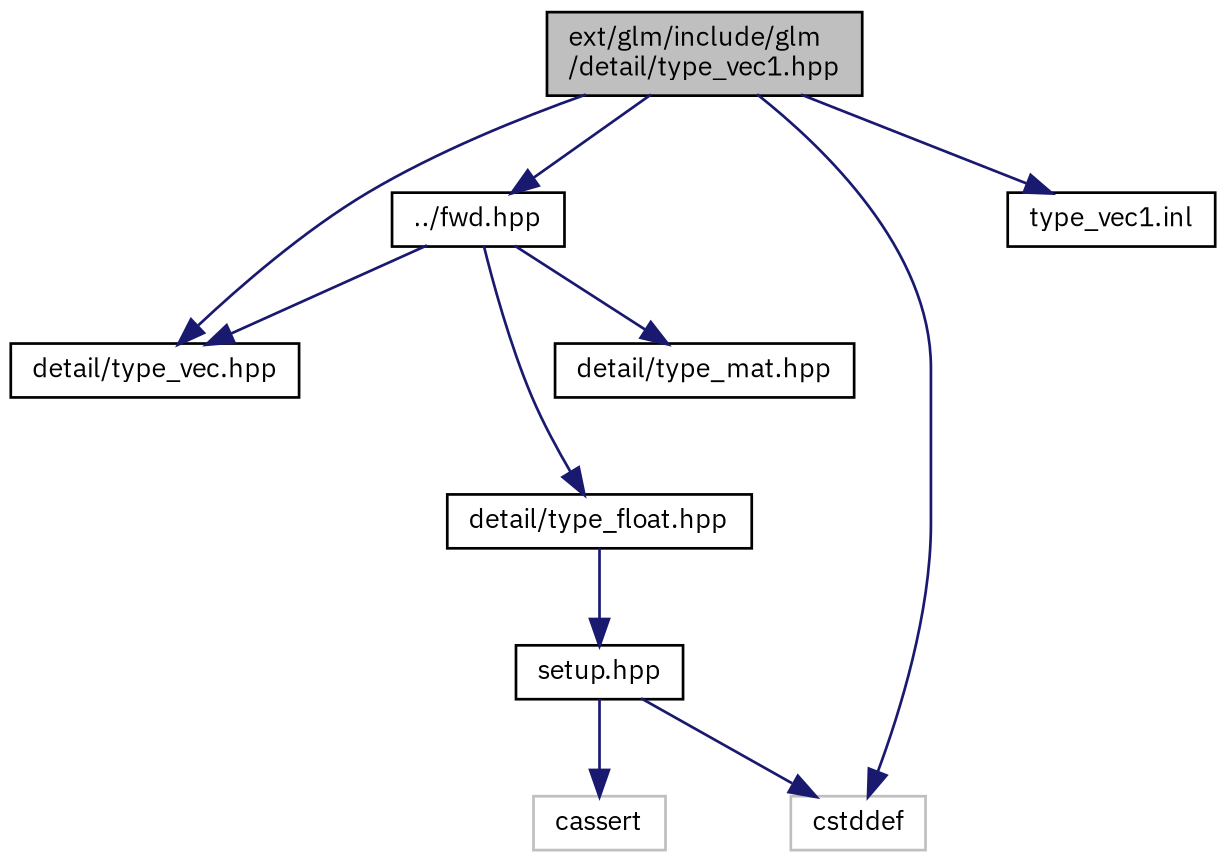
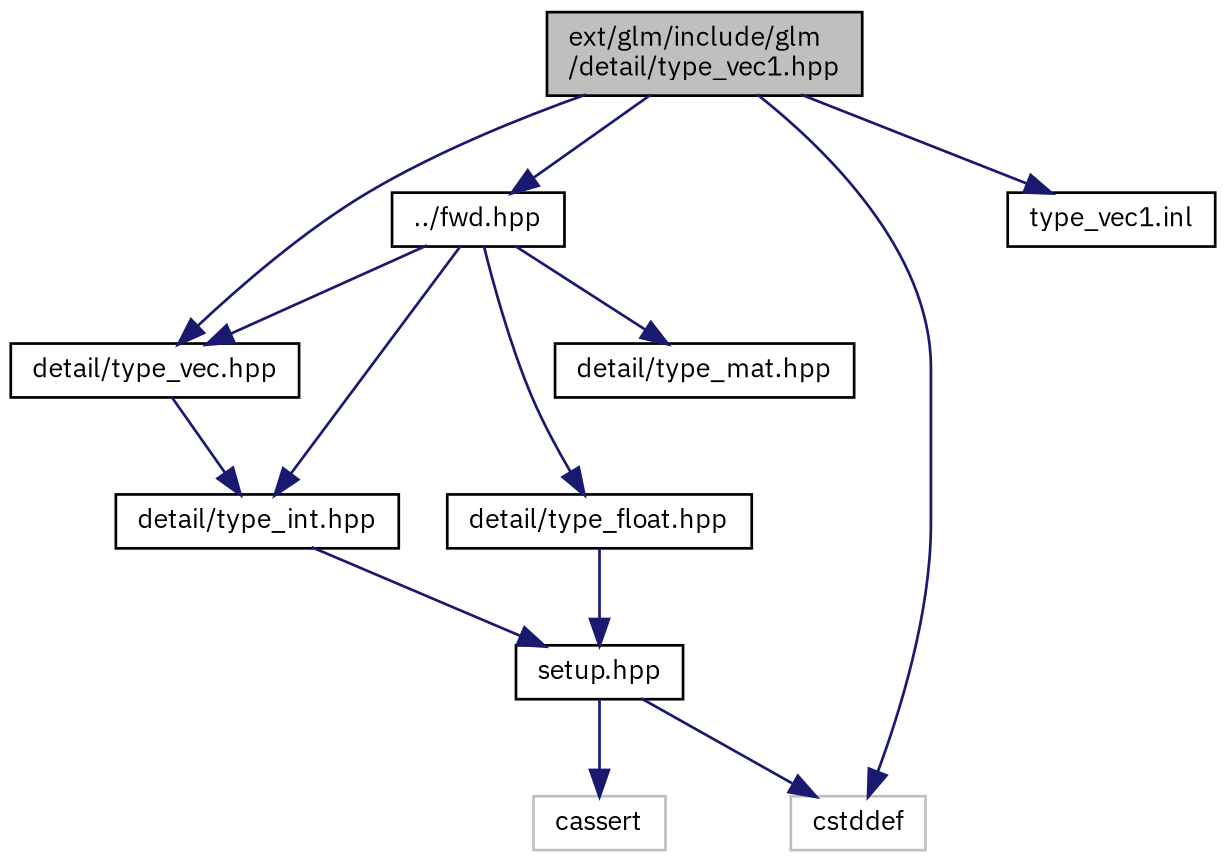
  digraph {
    fontname="IBM Plex Sans"
    node [color=black fillcolor=white fontname="IBM Plex Sans" fontsize=10 shape=record style=filled]
    edge [color=midnightblue fontname="IBM Plex Sans" fontsize=10 labelfontname=Helvetica labelfontsize=10 style=solid]
    n1 [fillcolor=grey75 fontcolor=black height=0.2 label="ext/glm/include/glm\l/detail/type_vec1.hpp" width=0.4]
    n2 [height=0.2 label="../fwd.hpp" width=0.4]
    n3 [color=grey75 height=0.2 label=cstddef width=0.4]
    n4 [height=0.2 label="detail/type_vec.hpp" width=0.4]
    n5 [height=0.2 label="type_vec1.inl" width=0.4]
+   n6 [height=0.2 label="detail/type_int.hpp" width=0.4]
    n7 [height=0.2 label="detail/type_float.hpp" width=0.4]
    n8 [height=0.2 label="detail/type_mat.hpp" width=0.4]
    n9 [height=0.2 label="setup.hpp" width=0.4]
    n10 [color=grey75 height=0.2 label=cassert width=0.4]
    n1 -> n2
    n1 -> n3
    n1 -> n4
    n1 -> n5
    n2 -> n4
+   n2 -> n6
    n2 -> n7
    n2 -> n8
+   n4 -> n6
+   n6 -> n9
    n7 -> n9
    n9 -> n3
    n9 -> n10
  }
